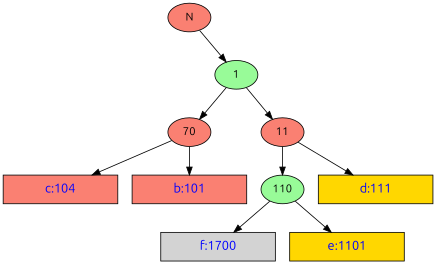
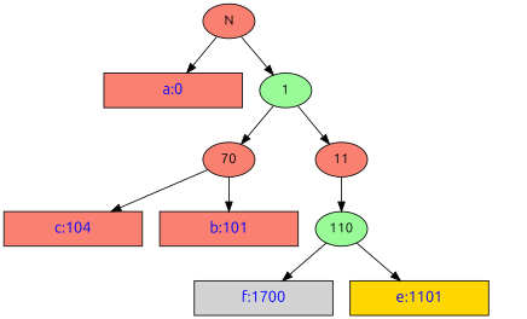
  digraph {
    fontname=Ubuntu
    node [fillcolor=salmon fontcolor=blue fontname=Ubuntu fontsize=16 shape=box style=filled]
    edge [fontname=Ubuntu]
+   n1 [label="a:0" width=2]
    N [fontcolor="" fontsize="" shape=""]
    n3 [fillcolor=palegreen label=1 fontcolor="" fontsize="" shape=""]
    n4 [label=70 fontcolor="" fontsize="" shape=""]
    n5 [label=11 fontcolor="" fontsize="" shape=""]
    n6 [label="c:104" width=2]
    n7 [label="b:101" width=2]
    n8 [fillcolor=palegreen label=110 fontcolor="" fontsize="" shape=""]
-   n9 [fillcolor=gold label="d:111" width=2]
    n10 [fillcolor=lightgrey label="f:1700" width=2]
    n11 [fillcolor=gold label="e:1101" width=2]
+   N -> n1
    N -> n3
    n3 -> n4
    n3 -> n5
    n4 -> n6
    n4 -> n7
    n5 -> n8
-   n5 -> n9
    n8 -> n10
    n8 -> n11
  }
